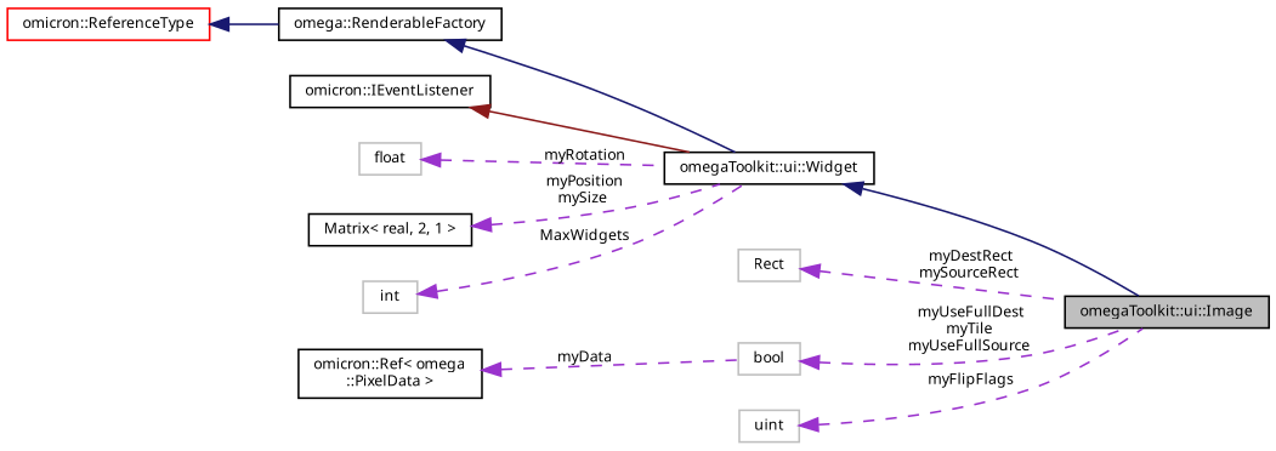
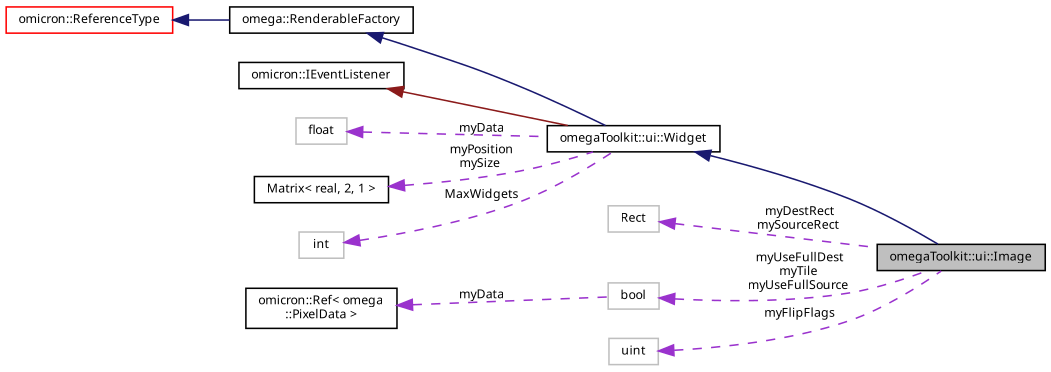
  digraph {
    rankdir=LR
    node [color=black fontname="FreeSans.ttf" fontsize=8 shape=record]
    edge [color=darkorchid3 dir=back fontname="FreeSans.ttf" fontsize=8 labelfontname="FreeSans.ttf" labelfontsize=8 style=dashed]
    n1 [fillcolor=grey75 fontcolor=black height=0.2 label="omegaToolkit::ui::Image" style=filled width=0.4]
    n2 [height=0.2 label="omegaToolkit::ui::Widget" width=0.4]
    n3 [height=0.2 label="omega::RenderableFactory" width=0.4]
    n4 [color=red height=0.2 label="omicron::ReferenceType" width=0.4]
    n5 [height=0.2 label="omicron::IEventListener" width=0.4]
    n6 [color=grey75 height=0.2 label=float width=0.4]
    n7 [height=0.2 label="Matrix\< real, 2, 1 \>" width=0.4]
    n8 [color=grey75 height=0.2 label=int width=0.4]
    n9 [color=grey75 height=0.2 label=Rect width=0.4]
    n10 [height=0.2 label="omicron::Ref\< omega\l::PixelData \>" width=0.4]
    n11 [color=grey75 height=0.2 label=bool width=0.4]
    n12 [color=grey75 height=0.2 label=uint width=0.4]
    n2 -> n1 [color=midnightblue style=solid]
    n3 -> n2 [color=midnightblue style=solid]
    n4 -> n3 [color=midnightblue style=solid]
    n5 -> n2 [color=firebrick4 style=solid]
-   n6 -> n2 [label=" myRotation"]
+   n6 -> n2 [label=" myData"]
    n7 -> n2 [label=" myPosition\nmySize"]
    n8 -> n2 [label=" MaxWidgets"]
    n9 -> n1 [label=" myDestRect\nmySourceRect"]
    n10 -> n11 [label=" myData"]
    n11 -> n1 [label=" myUseFullDest\nmyTile\nmyUseFullSource"]
    n12 -> n1 [label=" myFlipFlags"]
  }
